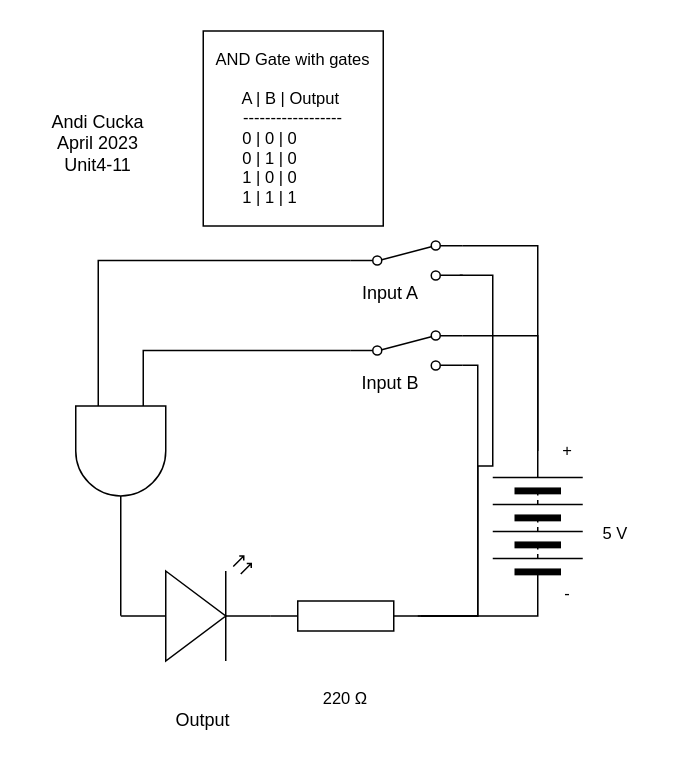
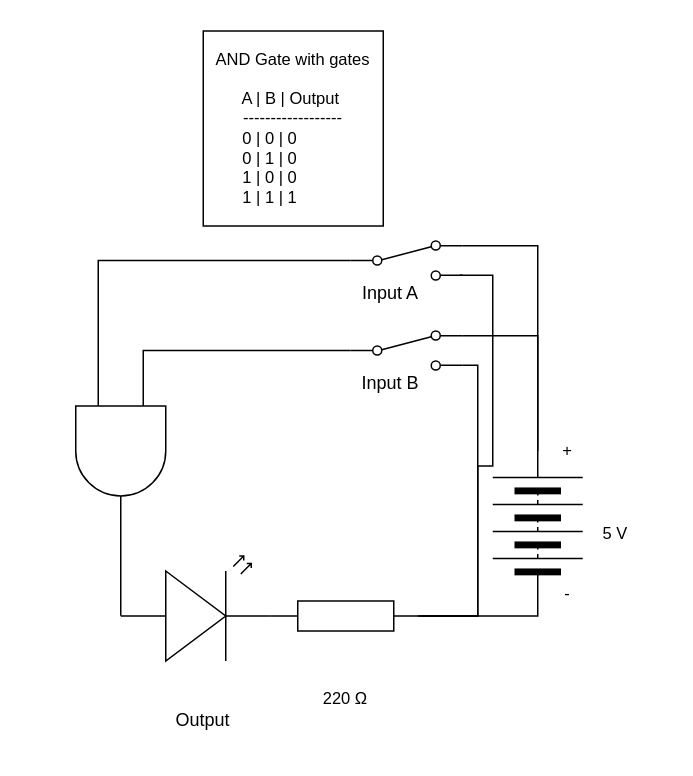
  <mxCell id="0" />
  <mxCell id="1" parent="0" />
  <mxCell id="2" value="" style="rounded=0;whiteSpace=wrap;html=1;" vertex="1" parent="1"><mxGeometry x="135" y="20" width="120" height="130" as="geometry" /></mxCell>
  <mxCell id="3" style="html=1;exitX=1;exitY=0.5;exitDx=0;exitDy=0;entryX=1;entryY=0.12;entryDx=0;entryDy=0;endArrow=none;endFill=0;edgeStyle=orthogonalEdgeStyle;rounded=0;" edge="1" parent="1" source="5" target="16"><mxGeometry relative="1" as="geometry" /></mxCell>
  <mxCell id="4" style="edgeStyle=orthogonalEdgeStyle;rounded=0;html=1;exitX=0;exitY=0.5;exitDx=0;exitDy=0;entryX=1;entryY=0.5;entryDx=0;entryDy=0;entryPerimeter=0;endArrow=none;endFill=0;" edge="1" parent="1" source="5" target="9"><mxGeometry relative="1" as="geometry" /></mxCell>
  <mxCell id="5" value="" style="pointerEvents=1;verticalLabelPosition=bottom;shadow=0;dashed=0;align=center;html=1;verticalAlign=top;shape=mxgraph.electrical.miscellaneous.batteryStack;rotation=-90;" vertex="1" parent="1"><mxGeometry x="308" y="320" width="100" height="60" as="geometry" /></mxCell>
  <mxCell id="6" value="" style="verticalLabelPosition=bottom;shadow=0;dashed=0;align=center;html=1;verticalAlign=top;shape=mxgraph.electrical.opto_electronics.led_2;pointerEvents=1;" vertex="1" parent="1"><mxGeometry x="80" y="370" width="100" height="70" as="geometry" /></mxCell>
  <mxCell id="7" style="edgeStyle=orthogonalEdgeStyle;rounded=0;html=1;entryX=0;entryY=0.57;entryDx=0;entryDy=0;entryPerimeter=0;endArrow=none;endFill=0;" edge="1" parent="1" source="8" target="6"><mxGeometry relative="1" as="geometry"><Array as="points"><mxPoint x="80" y="380" /><mxPoint x="80" y="380" /></Array></mxGeometry></mxCell>
  <mxCell id="8" value="" style="verticalLabelPosition=bottom;shadow=0;dashed=0;align=center;html=1;verticalAlign=top;shape=mxgraph.electrical.logic_gates.logic_gate;operation=and;rotation=90;" vertex="1" parent="1"><mxGeometry x="30" y="270" width="100" height="60" as="geometry" /></mxCell>
  <mxCell id="9" value="" style="pointerEvents=1;verticalLabelPosition=bottom;shadow=0;dashed=0;align=center;html=1;verticalAlign=top;shape=mxgraph.electrical.resistors.resistor_1;" vertex="1" parent="1"><mxGeometry x="180" y="400" width="100" height="20" as="geometry" /></mxCell>
  <mxCell id="10" style="edgeStyle=orthogonalEdgeStyle;rounded=0;html=1;exitX=1;exitY=0.12;exitDx=0;exitDy=0;entryX=1;entryY=0.5;entryDx=0;entryDy=0;endArrow=none;endFill=0;" edge="1" parent="1" source="13" target="5"><mxGeometry relative="1" as="geometry" /></mxCell>
  <mxCell id="11" style="edgeStyle=orthogonalEdgeStyle;rounded=0;html=1;exitX=1;exitY=0.88;exitDx=0;exitDy=0;endArrow=none;endFill=0;" edge="1" parent="1"><mxGeometry relative="1" as="geometry"><mxPoint x="278" y="410" as="targetPoint" /><mxPoint x="306" y="182.88" as="sourcePoint" /><Array as="points"><mxPoint x="328" y="183" /><mxPoint x="328" y="310" /><mxPoint x="318" y="310" /><mxPoint x="318" y="410" /></Array></mxGeometry></mxCell>
  <mxCell id="12" style="edgeStyle=orthogonalEdgeStyle;rounded=0;html=1;exitX=0;exitY=0.5;exitDx=0;exitDy=0;entryX=0;entryY=0.75;entryDx=0;entryDy=0;entryPerimeter=0;endArrow=none;endFill=0;" edge="1" parent="1" source="13" target="8"><mxGeometry relative="1" as="geometry" /></mxCell>
  <mxCell id="13" value="" style="shape=mxgraph.electrical.electro-mechanical.twoWaySwitch;aspect=fixed;elSwitchState=2;" vertex="1" parent="1"><mxGeometry x="233" y="160" width="75" height="26" as="geometry" /></mxCell>
  <mxCell id="14" style="edgeStyle=orthogonalEdgeStyle;rounded=0;html=1;exitX=1;exitY=0.88;exitDx=0;exitDy=0;entryX=1;entryY=0.5;entryDx=0;entryDy=0;entryPerimeter=0;endArrow=none;endFill=0;" edge="1" parent="1" source="16" target="9"><mxGeometry relative="1" as="geometry" /></mxCell>
  <mxCell id="15" style="edgeStyle=orthogonalEdgeStyle;rounded=0;html=1;exitX=0;exitY=0.5;exitDx=0;exitDy=0;entryX=0;entryY=0.25;entryDx=0;entryDy=0;entryPerimeter=0;endArrow=none;endFill=0;" edge="1" parent="1" source="16" target="8"><mxGeometry relative="1" as="geometry" /></mxCell>
  <mxCell id="16" value="" style="shape=mxgraph.electrical.electro-mechanical.twoWaySwitch;aspect=fixed;elSwitchState=2;" vertex="1" parent="1"><mxGeometry x="233" y="220" width="75" height="26" as="geometry" /></mxCell>
  <mxCell id="17" value="Input A" style="text;html=1;strokeColor=none;fillColor=none;align=center;verticalAlign=middle;whiteSpace=wrap;rounded=0;" vertex="1" parent="1"><mxGeometry x="230" y="180" width="60" height="30" as="geometry" /></mxCell>
  <mxCell id="18" value="Input B&lt;span style=&quot;color: rgba(0, 0, 0, 0); font-family: monospace; font-size: 0px; text-align: start;&quot;&gt;%3CmxGraphModel%3E%3Croot%3E%3CmxCell%20id%3D%220%22%2F%3E%3CmxCell%20id%3D%221%22%20parent%3D%220%22%2F%3E%3CmxCell%20id%3D%222%22%20value%3D%22Input%20A%22%20style%3D%22text%3Bhtml%3D1%3BstrokeColor%3Dnone%3BfillColor%3Dnone%3Balign%3Dcenter%3BverticalAlign%3Dmiddle%3BwhiteSpace%3Dwrap%3Brounded%3D0%3B%22%20vertex%3D%221%22%20parent%3D%221%22%3E%3CmxGeometry%20x%3D%22490%22%20y%3D%22340%22%20width%3D%2260%22%20height%3D%2230%22%20as%3D%22geometry%22%2F%3E%3C%2FmxCell%3E%3C%2Froot%3E%3C%2FmxGraphModel%3E&lt;/span&gt;" style="text;html=1;strokeColor=none;fillColor=none;align=center;verticalAlign=middle;whiteSpace=wrap;rounded=0;" vertex="1" parent="1"><mxGeometry x="230" y="240" width="60" height="30" as="geometry" /></mxCell>
  <mxCell id="19" value="Output" style="text;html=1;strokeColor=none;fillColor=none;align=center;verticalAlign=middle;whiteSpace=wrap;rounded=0;" vertex="1" parent="1"><mxGeometry x="105" y="465" width="60" height="30" as="geometry" /></mxCell>
  <mxCell id="20" value="220 Ω" style="text;html=1;strokeColor=none;fillColor=none;align=center;verticalAlign=middle;whiteSpace=wrap;rounded=0;fontFamily=Helvetica;fontSize=11;fontColor=default;" vertex="1" parent="1"><mxGeometry x="200" y="450" width="60" height="30" as="geometry" /></mxCell>
  <mxCell id="21" value="+" style="text;html=1;strokeColor=none;fillColor=none;align=center;verticalAlign=middle;whiteSpace=wrap;rounded=0;fontFamily=Helvetica;fontSize=11;fontColor=default;" vertex="1" parent="1"><mxGeometry x="348" y="285" width="60" height="30" as="geometry" /></mxCell>
  <mxCell id="22" value="-" style="text;html=1;strokeColor=none;fillColor=none;align=center;verticalAlign=middle;whiteSpace=wrap;rounded=0;fontFamily=Helvetica;fontSize=11;fontColor=default;" vertex="1" parent="1"><mxGeometry x="348" y="380" width="60" height="30" as="geometry" /></mxCell>
  <mxCell id="23" value="5 V" style="text;html=1;strokeColor=none;fillColor=none;align=center;verticalAlign=middle;whiteSpace=wrap;rounded=0;fontFamily=Helvetica;fontSize=11;fontColor=default;" vertex="1" parent="1"><mxGeometry x="380" y="340" width="60" height="30" as="geometry" /></mxCell>
- <mxCell id="24" value="Andi Cucka&lt;br&gt;April 2023&lt;br&gt;Unit4-11" style="text;html=1;strokeColor=none;fillColor=none;align=center;verticalAlign=middle;whiteSpace=wrap;rounded=0;" vertex="1" parent="1"><mxGeometry x="20" y="70" width="90" height="50" as="geometry" /></mxCell>
  <mxCell id="25" value="AND Gate with gates&lt;br&gt;&lt;br&gt;A | B | Output&amp;nbsp;&lt;br&gt;------------------&lt;br&gt;0 | 0 | 0&amp;nbsp; &amp;nbsp; &amp;nbsp; &amp;nbsp; &amp;nbsp;&amp;nbsp;&lt;br&gt;0 | 1 | 0&amp;nbsp; &amp;nbsp; &amp;nbsp; &amp;nbsp; &amp;nbsp;&amp;nbsp;&lt;br&gt;1 | 0 | 0&amp;nbsp; &amp;nbsp; &amp;nbsp; &amp;nbsp; &amp;nbsp;&amp;nbsp;&lt;br&gt;1 | 1 | 1&amp;nbsp; &amp;nbsp; &amp;nbsp; &amp;nbsp; &amp;nbsp;&amp;nbsp;" style="text;html=1;strokeColor=none;fillColor=none;align=center;verticalAlign=middle;whiteSpace=wrap;rounded=0;fontFamily=Helvetica;fontSize=11;fontColor=default;" vertex="1" parent="1"><mxGeometry x="130" y="30" width="130" height="110" as="geometry" /></mxCell>
